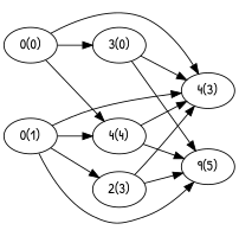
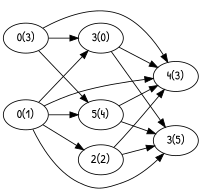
  digraph {
    fontname="Patrick Hand"
    rankdir=LR
    node [fontname="Patrick Hand"]
    edge [fontname="Patrick Hand"]
    n1 [label="3(0)"]
-   "0(0)"
-   "4(4)"
+   "0(0)" [label="0(3)"]
+   "4(4)" [label="5(4)"]
    n4 [label="4(3)"]
-   "2(2)" [label="2(3)"]
-   "3(5)" [label="9(5)"]
+   "2(2)"
+   "3(5)"
    n7 [label="0(1)"]
    n1 -> n4
    n1 -> "3(5)"
    "0(0)" -> n1
    "0(0)" -> "4(4)"
    "0(0)" -> n4
    "4(4)" -> n4
    "4(4)" -> "3(5)"
    "2(2)" -> n4
    "2(2)" -> "3(5)"
+   n7 -> n1
    n7 -> "4(4)"
    n7 -> n4
    n7 -> "2(2)"
    n7 -> "3(5)"
  }
